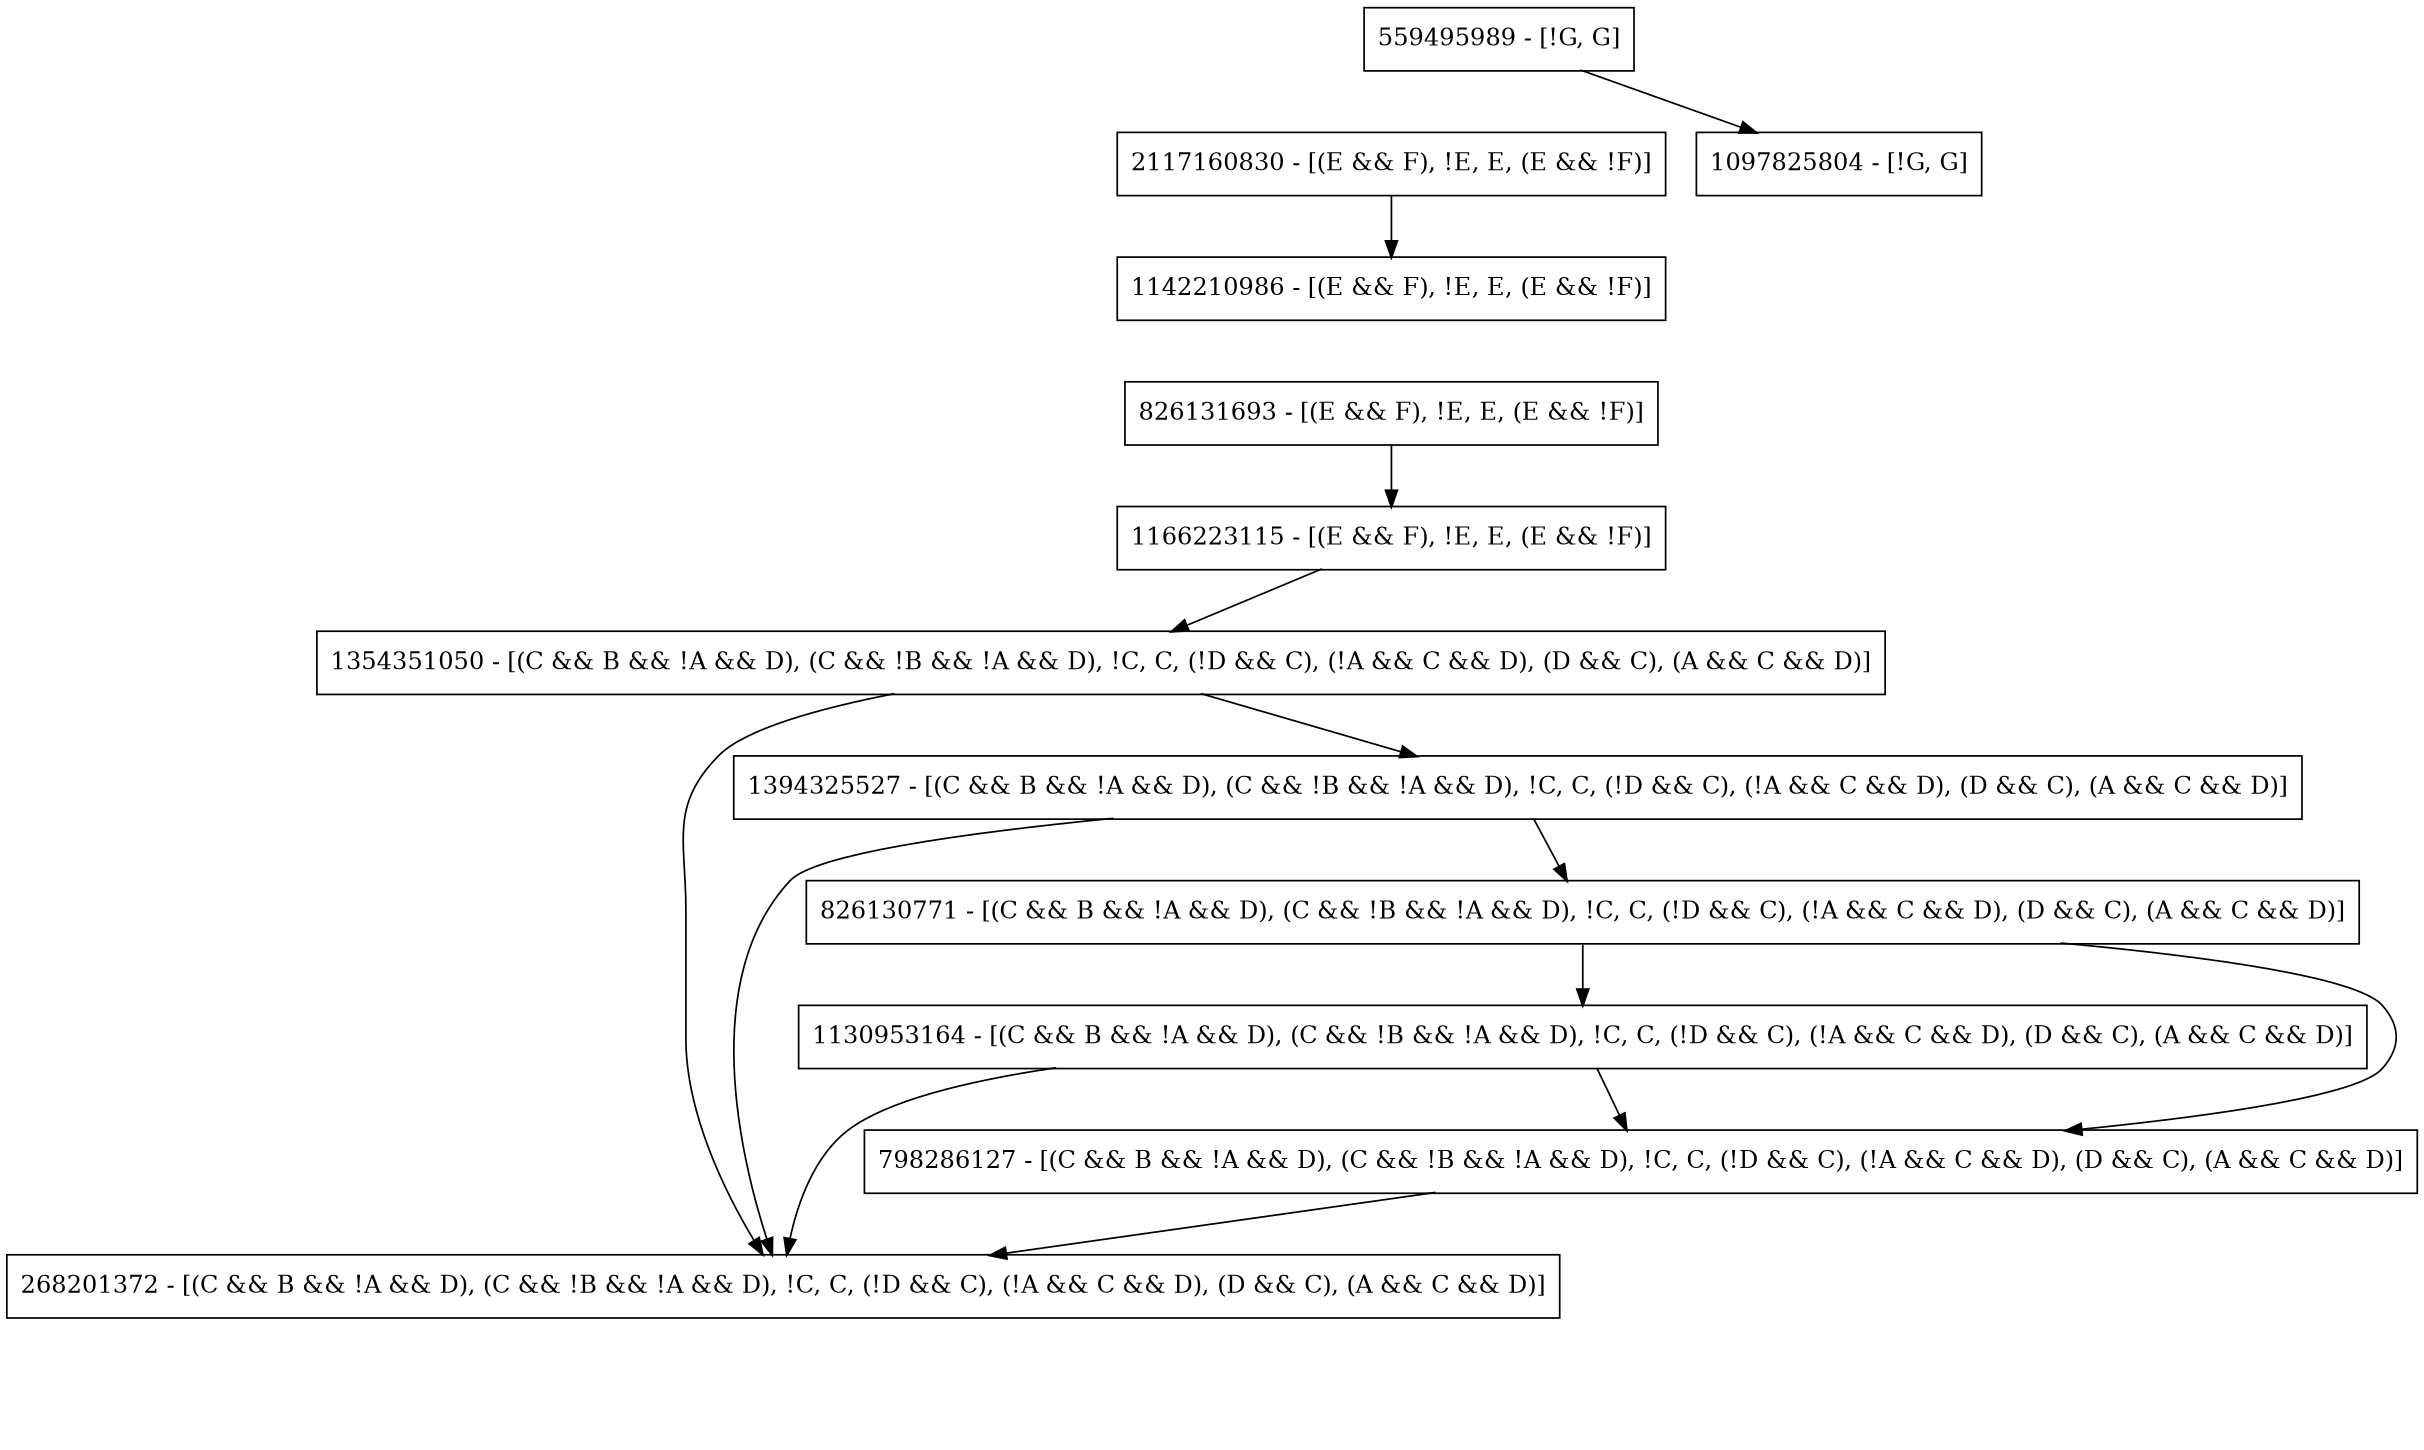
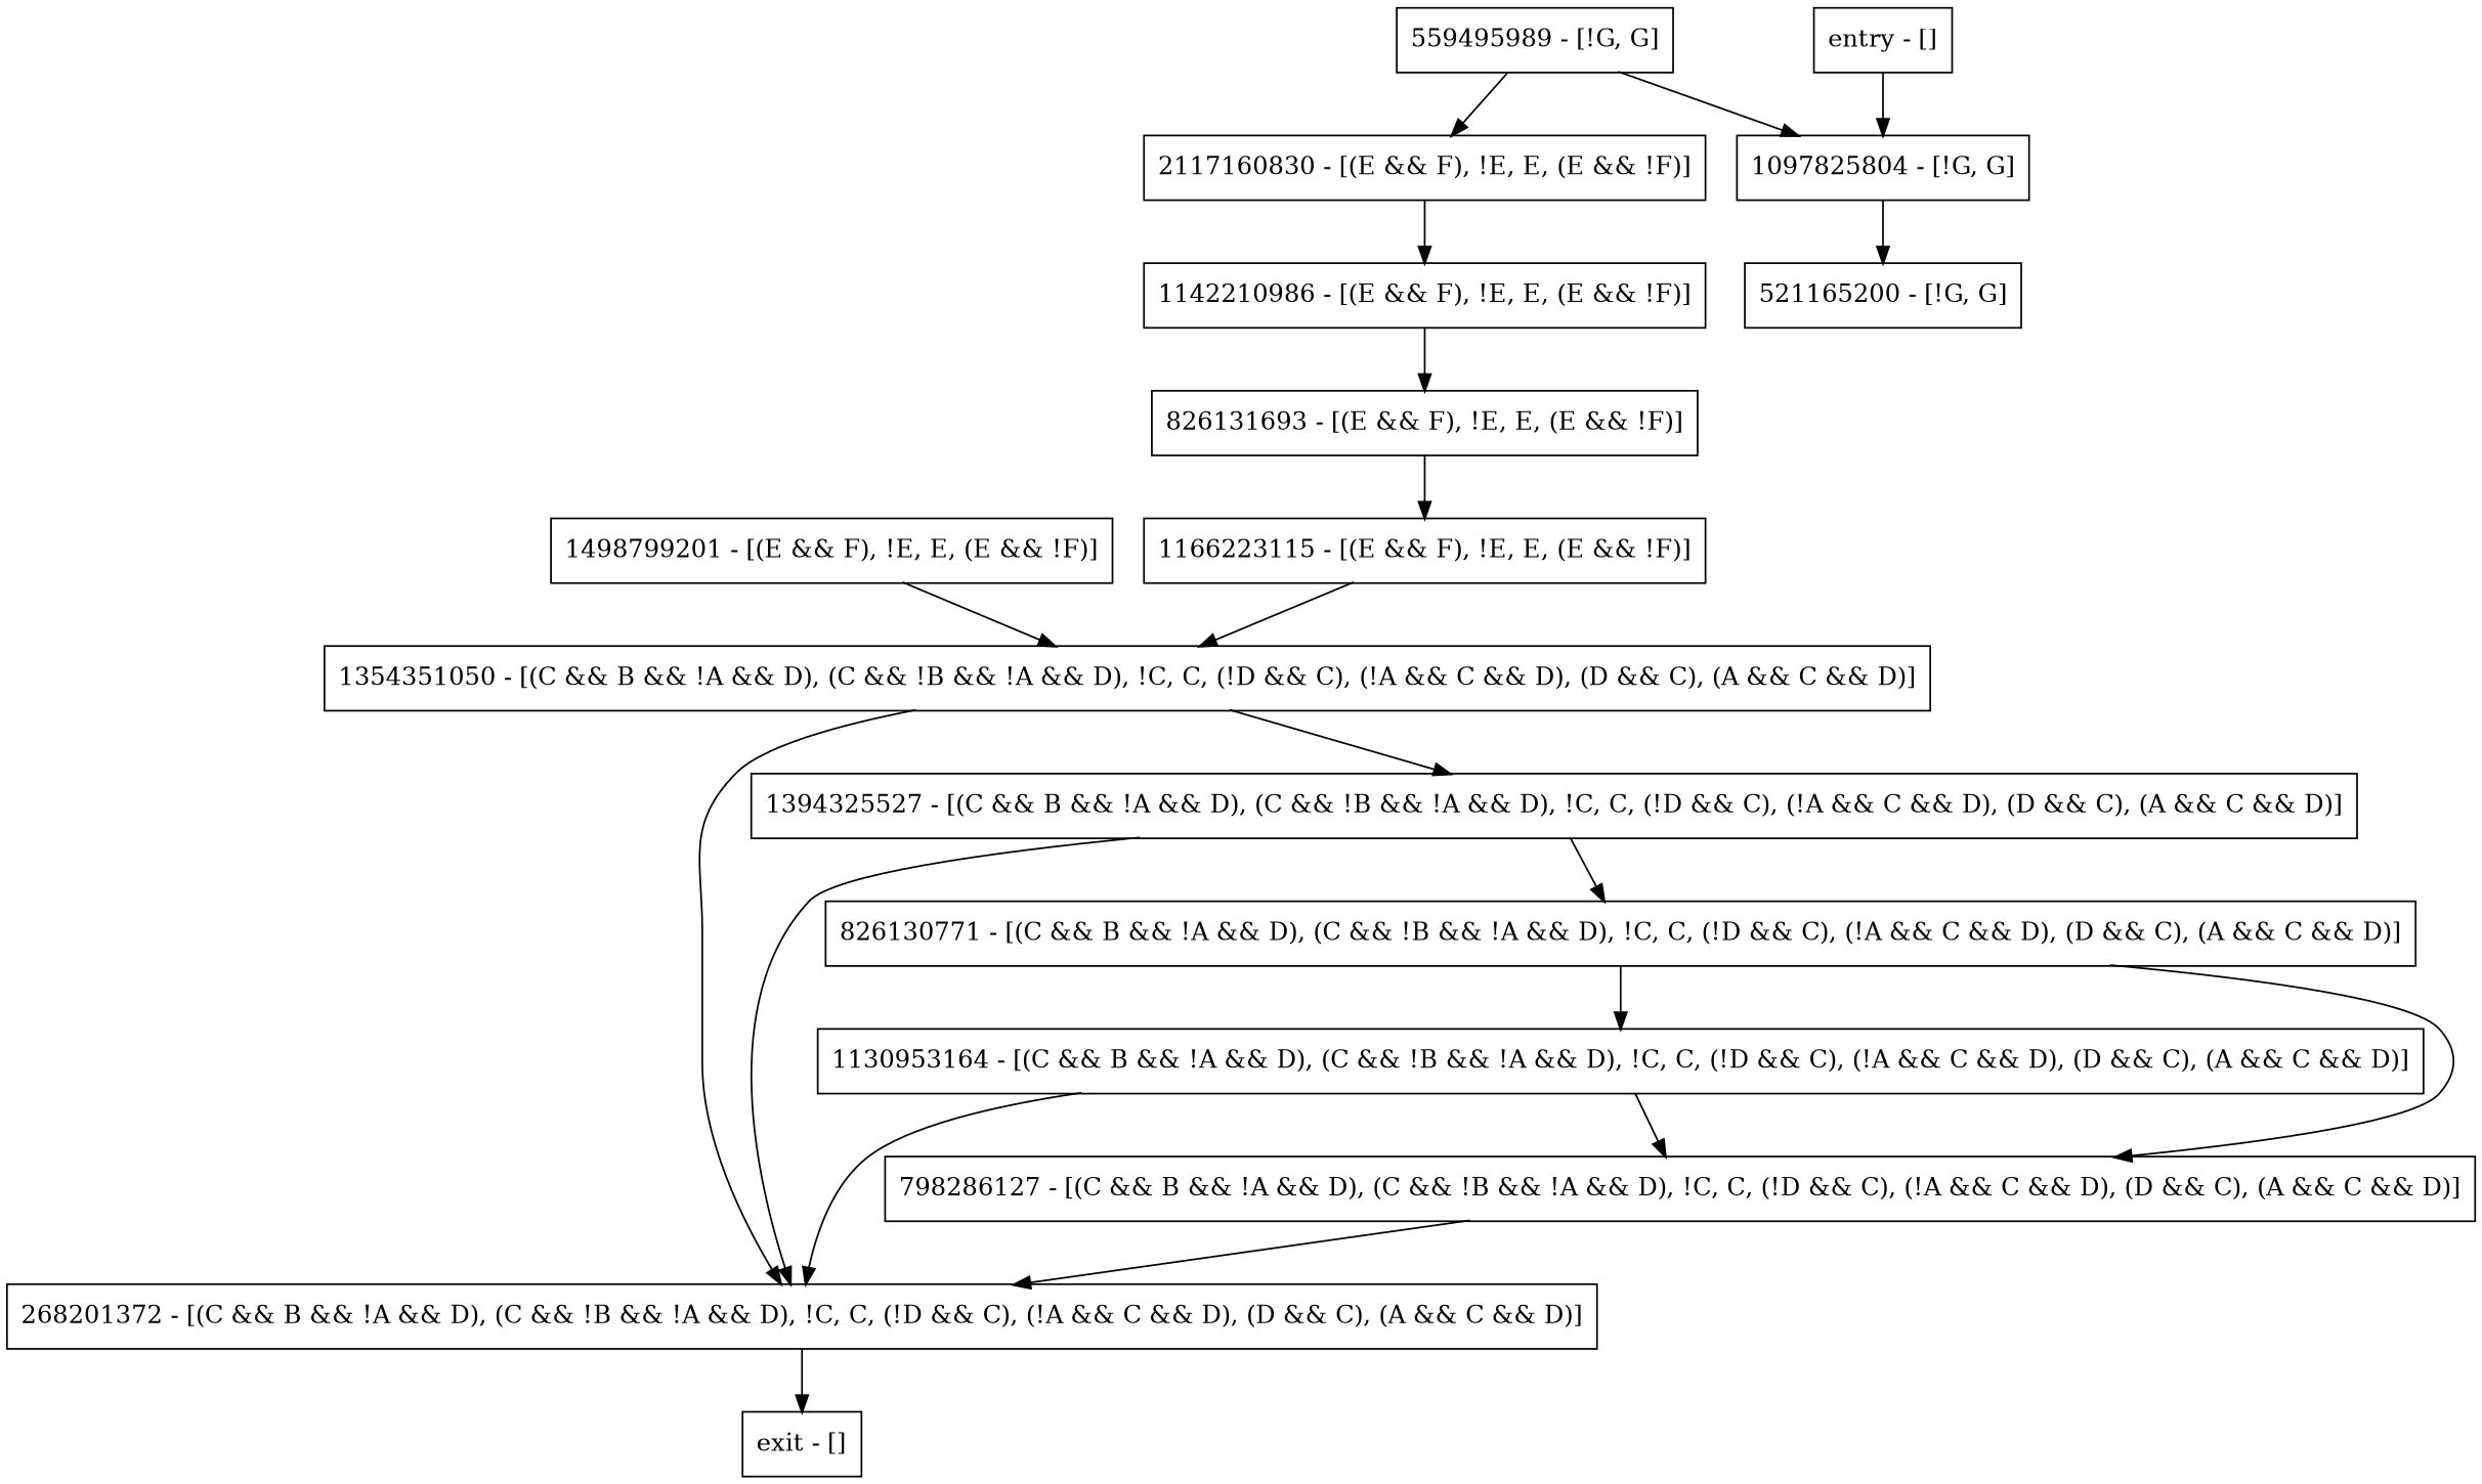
  digraph {
    node [shape=record]
    n1 [label="1166223115 - [(E && F), !E, E, (E && !F)]"]
    n2 [label="1354351050 - [(C && B && !A && D), (C && !B && !A && D), !C, C, (!D && C), (!A && C && D), (D && C), (A && C && D)]"]
    n3 [label="268201372 - [(C && B && !A && D), (C && !B && !A && D), !C, C, (!D && C), (!A && C && D), (D && C), (A && C && D)]"]
    n4 [label="1394325527 - [(C && B && !A && D), (C && !B && !A && D), !C, C, (!D && C), (!A && C && D), (D && C), (A && C && D)]"]
    n5 [label="1130953164 - [(C && B && !A && D), (C && !B && !A && D), !C, C, (!D && C), (!A && C && D), (D && C), (A && C && D)]"]
    n6 [label="798286127 - [(C && B && !A && D), (C && !B && !A && D), !C, C, (!D && C), (!A && C && D), (D && C), (A && C && D)]"]
+   n7 [label="exit - []"]
    n8 [label="2117160830 - [(E && F), !E, E, (E && !F)]"]
    n9 [label="1142210986 - [(E && F), !E, E, (E && !F)]"]
+   n10 [label="1498799201 - [(E && F), !E, E, (E && !F)]"]
    n11 [label="826131693 - [(E && F), !E, E, (E && !F)]"]
    n12 [label="826130771 - [(C && B && !A && D), (C && !B && !A && D), !C, C, (!D && C), (!A && C && D), (D && C), (A && C && D)]"]
    n13 [label="559495989 - [!G, G]"]
    n14 [label="1097825804 - [!G, G]"]
+   n15 [label="521165200 - [!G, G]"]
+   n16 [label="entry - []"]
    n1 -> n2
    n2 -> n3
    n2 -> n4
+   n3 -> n7
    n4 -> n3
    n4 -> n12
    n5 -> n3
    n5 -> n6
    n6 -> n3
    n8 -> n9
+   n9 -> n11
+   n10 -> n2
    n11 -> n1
    n12 -> n5
    n12 -> n6
+   n13 -> n8
    n13 -> n14
+   n14 -> n15
+   n16 -> n14
  }
